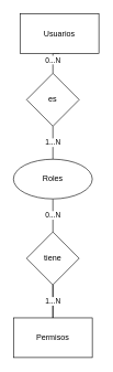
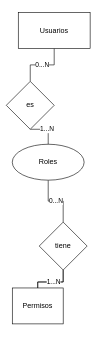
  <mxCell id="0" />
  <mxCell id="1" parent="0" />
  <mxCell id="2" value="0...N" style="edgeStyle=orthogonalEdgeStyle;rounded=0;orthogonalLoop=1;jettySize=auto;html=1;exitX=0.5;exitY=1;exitDx=0;exitDy=0;entryX=0.5;entryY=0;entryDx=0;entryDy=0;endArrow=none;endFill=0;" edge="1" parent="1" source="3" target="8"><mxGeometry relative="1" as="geometry" /></mxCell>
  <mxCell id="3" value="Usuarios" style="rounded=0;whiteSpace=wrap;html=1;" vertex="1" parent="1"><mxGeometry x="30" y="20" width="120" height="60" as="geometry" /></mxCell>
  <mxCell id="4" value="0...N" style="edgeStyle=orthogonalEdgeStyle;rounded=0;orthogonalLoop=1;jettySize=auto;html=1;exitX=0.5;exitY=1;exitDx=0;exitDy=0;entryX=0.5;entryY=0;entryDx=0;entryDy=0;endArrow=none;endFill=0;" edge="1" parent="1" source="5" target="11"><mxGeometry relative="1" as="geometry" /></mxCell>
  <mxCell id="5" value="Roles" style="ellipse;whiteSpace=wrap;html=1;" vertex="1" parent="1"><mxGeometry x="20" y="240" width="120" height="60" as="geometry" /></mxCell>
- <mxCell id="6" value="Permisos" style="rounded=0;whiteSpace=wrap;html=1;" vertex="1" parent="1"><mxGeometry x="20" y="480" width="120" height="60" as="geometry" /></mxCell>
+ <mxCell id="6" value="Permisos" style="rounded=0;whiteSpace=wrap;html=1;" vertex="1" parent="1"><mxGeometry x="20" y="480" width="85" height="60" as="geometry" /></mxCell>
  <mxCell id="7" value="1...N" style="edgeStyle=orthogonalEdgeStyle;rounded=0;orthogonalLoop=1;jettySize=auto;html=1;exitX=0.5;exitY=1;exitDx=0;exitDy=0;entryX=0.5;entryY=0;entryDx=0;entryDy=0;endArrow=none;endFill=0;" edge="1" parent="1" source="8" target="5"><mxGeometry relative="1" as="geometry" /></mxCell>
- <mxCell id="8" value="es" style="rhombus;whiteSpace=wrap;html=1;" vertex="1" parent="1"><mxGeometry x="40" y="110" width="80" height="80" as="geometry" /></mxCell>
+ <mxCell id="8" value="es" style="rhombus;whiteSpace=wrap;html=1;" vertex="1" parent="1"><mxGeometry x="10" y="135" width="80" height="80" as="geometry" /></mxCell>
  <mxCell id="9" style="edgeStyle=orthogonalEdgeStyle;rounded=0;orthogonalLoop=1;jettySize=auto;html=1;exitX=0.5;exitY=1;exitDx=0;exitDy=0;entryX=0.5;entryY=0;entryDx=0;entryDy=0;endArrow=none;endFill=0;" edge="1" parent="1" source="11" target="6"><mxGeometry relative="1" as="geometry" /></mxCell>
  <mxCell id="10" value="1...N" style="edgeStyle=orthogonalEdgeStyle;rounded=0;orthogonalLoop=1;jettySize=auto;html=1;endArrow=none;endFill=0;" edge="1" parent="1" source="11" target="6"><mxGeometry relative="1" as="geometry" /></mxCell>
- <mxCell id="11" value="tiene" style="rhombus;whiteSpace=wrap;html=1;" vertex="1" parent="1"><mxGeometry x="40" y="350" width="80" height="80" as="geometry" /></mxCell>
+ <mxCell id="11" value="tiene" style="rhombus;whiteSpace=wrap;html=1;" vertex="1" parent="1"><mxGeometry x="65" y="370" width="80" height="80" as="geometry" /></mxCell>
